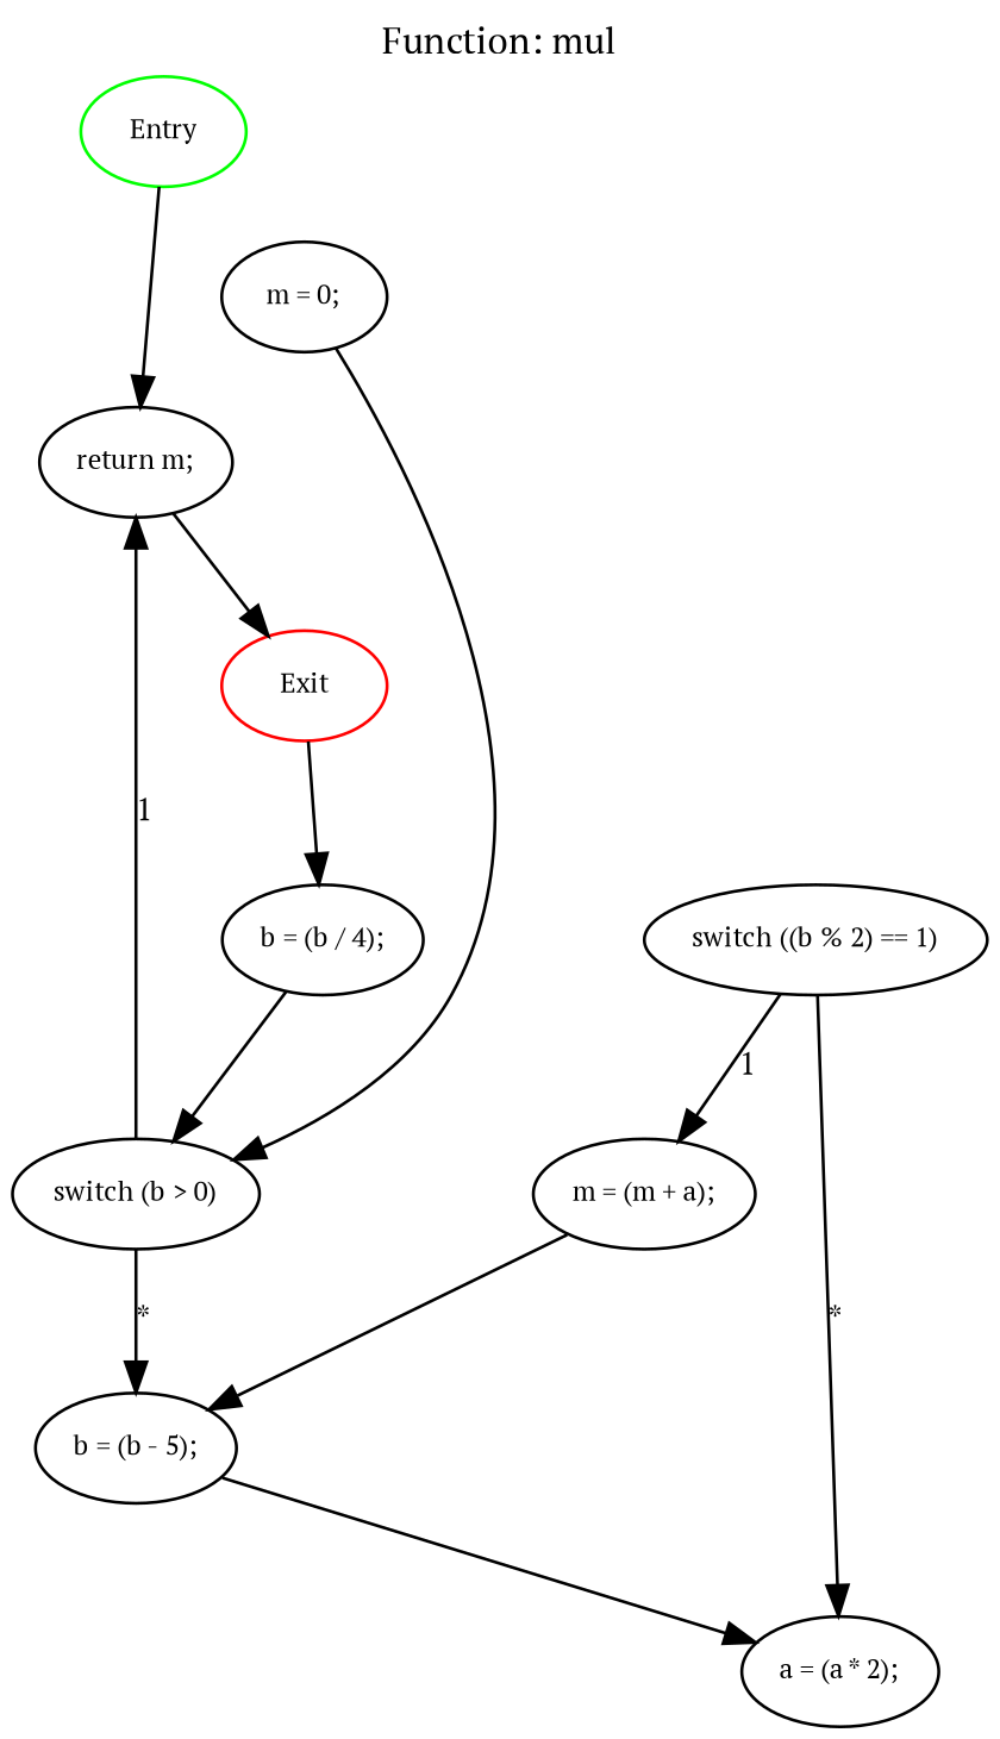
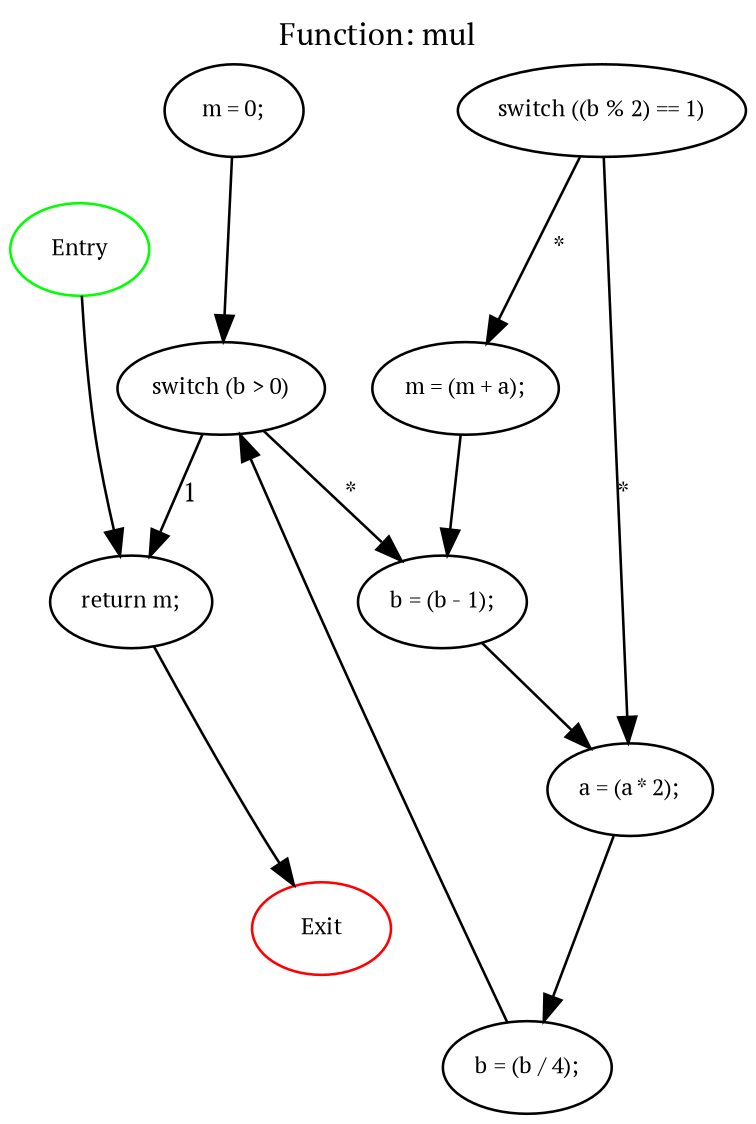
  digraph {
    fontname="PT Serif"
    fontsize=12
    label="Function: mul"
    labelloc=top
    node [fontname="PT Serif" fontsize=9]
    edge [fontname="PT Serif" fontsize=10 weight=0.1]
    n1 [color=green label=Entry]
    n2 [label="return m;"]
    n3 [label="m = 0;"]
    n4 [label="switch (b \> 0)"]
-   n5 [label="b = (b - 5);"]
+   n5 [label="b = (b - 1);"]
    n6 [label="switch ((b % 2) == 1)"]
    n7 [label="m = (m + a);"]
    n8 [label="a = (a * 2);"]
    n9 [color=red label=Exit]
    n10 [label="b = (b / 4);"]
    n1 -> n2
    n2 -> n9
    n3 -> n4
    n4 -> n2 [label=1 weight=""]
    n4 -> n5 [label="*" weight=""]
    n5 -> n8
-   n6 -> n7 [label=1 weight=""]
+   n6 -> n7 [label="*" weight=""]
    n6 -> n8 [label="*" weight=""]
    n7 -> n5
-   n9 -> n10
+   n8 -> n10
    n10 -> n4
  }
